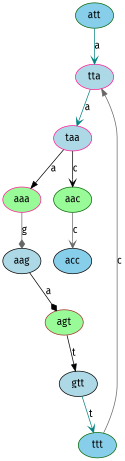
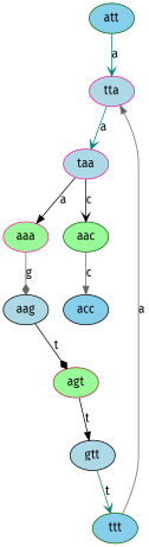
  digraph {
    fontname="Fira Sans"
    node [color=darkgreen fillcolor=lightblue fontname="Fira Sans" style=filled]
    edge [arrowhead=vee color=black fontname="Fira Sans"]
    att [fillcolor=skyblue]
    tta [color=deeppink]
    taa [color=deeppink]
    aaa [color=deeppink fillcolor=palegreen]
    aac [fillcolor=palegreen]
    aag [color=black]
    acc [color=black fillcolor=skyblue]
    agt [color=brown fillcolor=palegreen]
    gtt [color=black]
    ttt [fillcolor=skyblue]
    att -> tta [color=teal label=a]
    tta -> taa [color=teal label=a]
    taa -> aaa [arrowhead=normal label=a]
    taa -> aac [label=c]
    aaa -> aag [arrowhead=diamond color=gray40 label=g]
-   aac -> acc [color=gray40 label=c]
-   aag -> agt [arrowhead=diamond label=a]
+   aac -> acc [arrowhead=normal color=gray40 label=c]
+   aag -> agt [arrowhead=diamond label=t]
    agt -> gtt [arrowhead=normal label=t]
    gtt -> ttt [color=teal label=t]
-   ttt -> tta [arrowhead=normal color=gray40 label=c]
+   ttt -> tta [arrowhead=normal color=gray40 label=a]
  }
